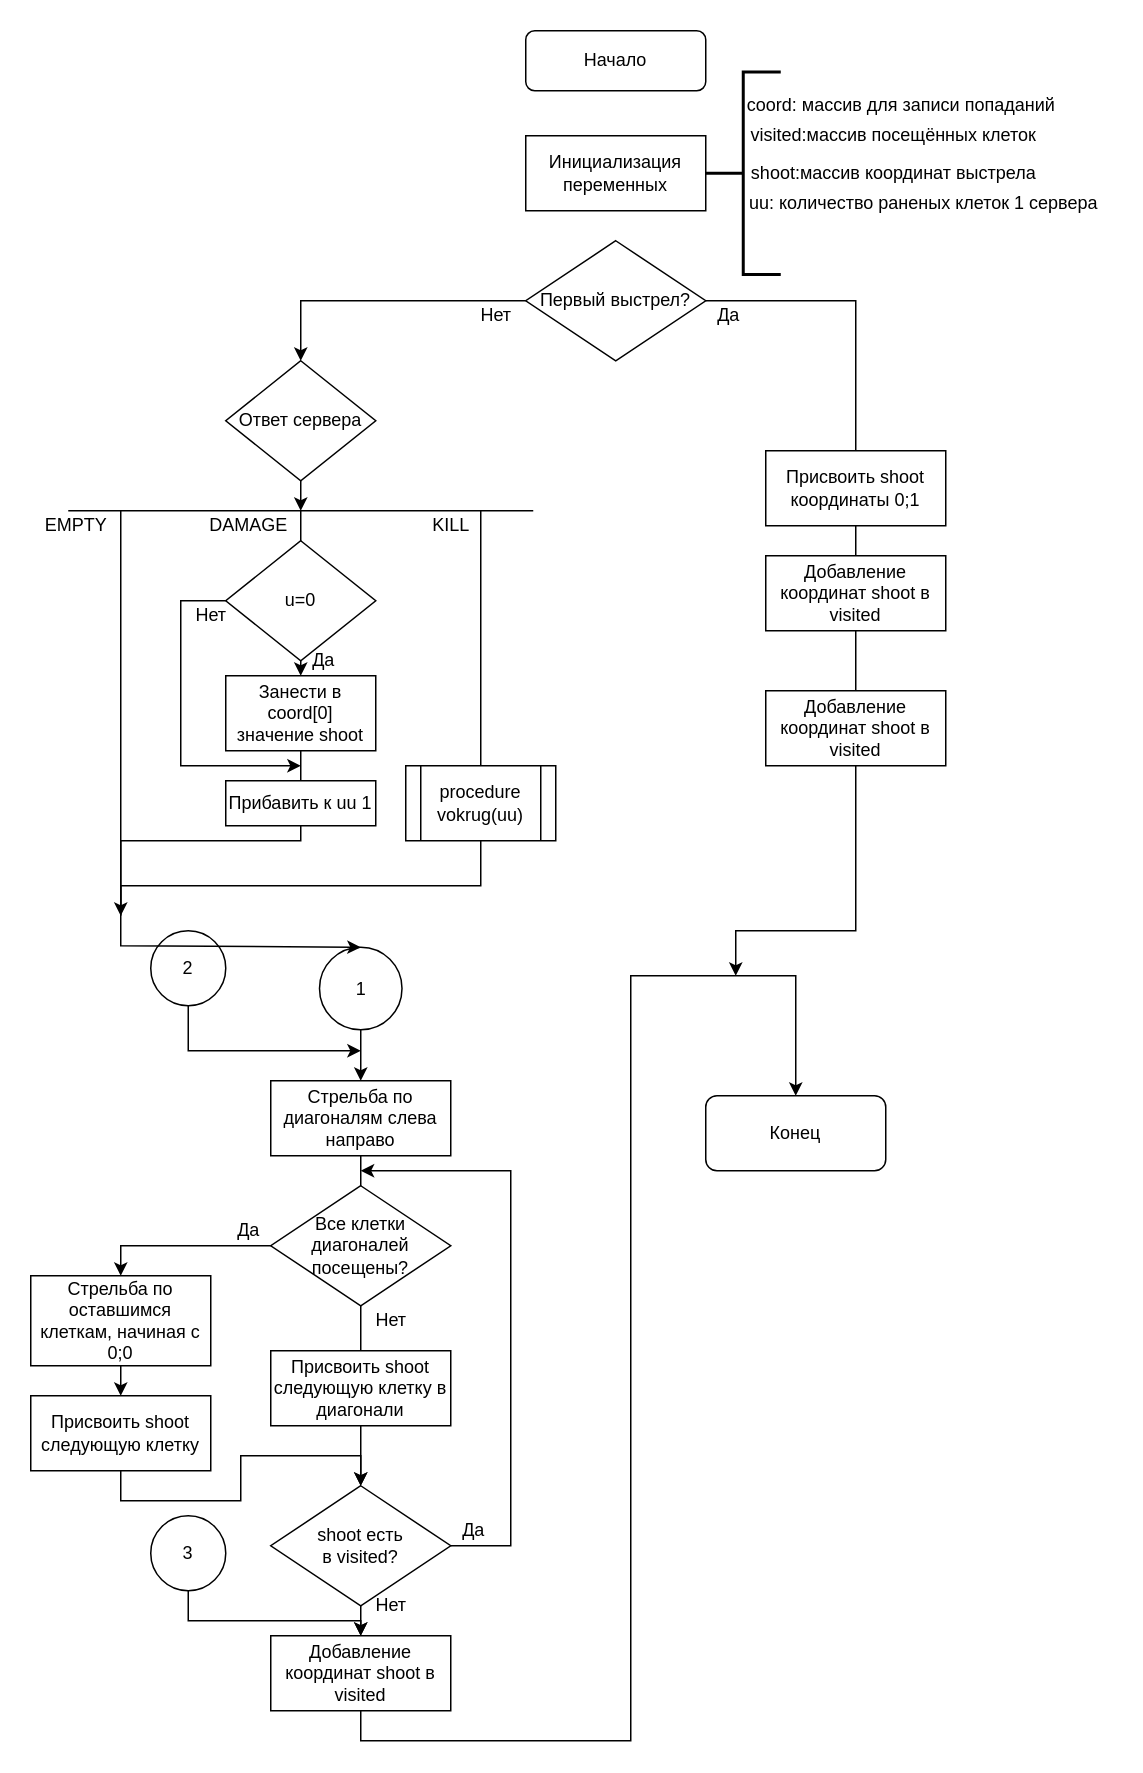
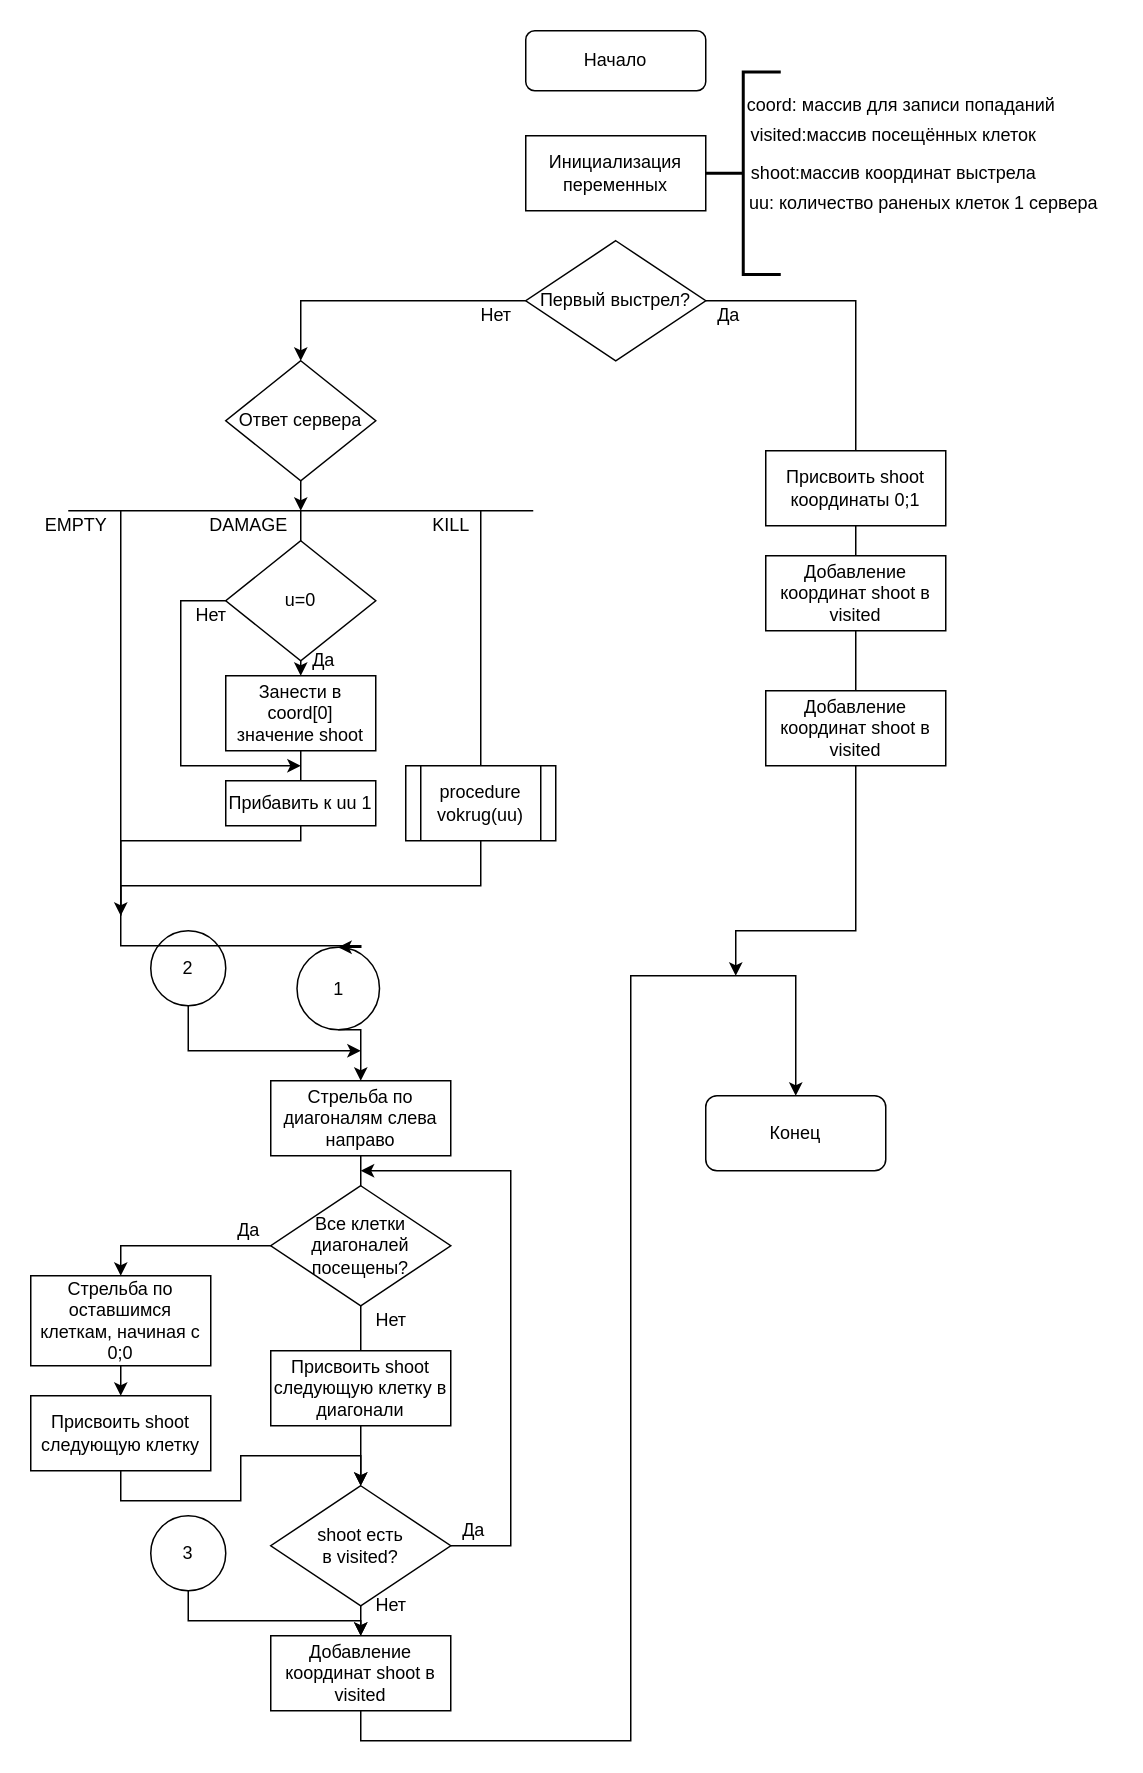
  <mxCell id="0" />
  <mxCell id="1" parent="0" />
  <mxCell id="2" style="edgeStyle=orthogonalEdgeStyle;rounded=0;orthogonalLoop=1;jettySize=auto;html=1;exitX=1;exitY=0.5;exitDx=0;exitDy=0;" parent="1" source="12" edge="1"><mxGeometry relative="1" as="geometry"><mxPoint x="490" y="650" as="targetPoint" /><Array as="points"><mxPoint x="570" y="200" /><mxPoint x="570" y="620" /></Array></mxGeometry></mxCell>
  <mxCell id="3" value="Начало" style="rounded=1;whiteSpace=wrap;html=1;" parent="1" vertex="1"><mxGeometry x="350" y="20" width="120" height="40" as="geometry" /></mxCell>
  <mxCell id="4" value="Инициализация переменных" style="rounded=0;whiteSpace=wrap;html=1;" parent="1" vertex="1"><mxGeometry x="350" y="90" width="120" height="50" as="geometry" /></mxCell>
  <mxCell id="5" value="" style="strokeWidth=2;html=1;shape=mxgraph.flowchart.annotation_2;align=left;labelPosition=right;pointerEvents=1;" parent="1" vertex="1"><mxGeometry x="470" y="47.5" width="50" height="135" as="geometry" /></mxCell>
  <mxCell id="6" value="coord: массив для записи попаданий" style="text;html=1;align=center;verticalAlign=middle;resizable=0;points=[];autosize=1;" parent="1" vertex="1"><mxGeometry x="490" y="60" width="220" height="20" as="geometry" /></mxCell>
  <mxCell id="7" style="edgeStyle=orthogonalEdgeStyle;rounded=0;orthogonalLoop=1;jettySize=auto;html=1;exitX=0.5;exitY=0;exitDx=0;exitDy=0;" edge="1" parent="1" source="8"><mxGeometry relative="1" as="geometry"><mxPoint x="570" y="300" as="targetPoint" /></mxGeometry></mxCell>
  <mxCell id="8" value="Присвоить shoot координаты 0;1" style="rounded=0;whiteSpace=wrap;html=1;" parent="1" vertex="1"><mxGeometry x="510" y="300" width="120" height="50" as="geometry" /></mxCell>
  <mxCell id="9" value="Добавление координат shoot в visited" style="rounded=0;whiteSpace=wrap;html=1;" parent="1" vertex="1"><mxGeometry x="510" y="370" width="120" height="50" as="geometry" /></mxCell>
  <mxCell id="10" value="visited:массив посещённых клеток" style="text;html=1;align=center;verticalAlign=middle;resizable=0;points=[];autosize=1;" parent="1" vertex="1"><mxGeometry x="490" y="80" width="210" height="20" as="geometry" /></mxCell>
  <mxCell id="11" style="edgeStyle=orthogonalEdgeStyle;rounded=0;orthogonalLoop=1;jettySize=auto;html=1;exitX=0;exitY=0.5;exitDx=0;exitDy=0;entryX=0.5;entryY=0;entryDx=0;entryDy=0;" edge="1" parent="1" source="12" target="42"><mxGeometry relative="1" as="geometry" /></mxCell>
  <mxCell id="12" value="Первый выстрел?" style="rhombus;whiteSpace=wrap;html=1;" parent="1" vertex="1"><mxGeometry x="350" y="160" width="120" height="80" as="geometry" /></mxCell>
  <mxCell id="13" value="Да" style="text;html=1;align=center;verticalAlign=middle;resizable=0;points=[];autosize=1;" parent="1" vertex="1"><mxGeometry x="470" y="200" width="30" height="20" as="geometry" /></mxCell>
  <mxCell id="14" style="edgeStyle=orthogonalEdgeStyle;rounded=0;orthogonalLoop=1;jettySize=auto;html=1;exitX=0.5;exitY=1;exitDx=0;exitDy=0;" parent="1" source="15" target="21" edge="1"><mxGeometry relative="1" as="geometry" /></mxCell>
  <mxCell id="15" value="Стрельба по диагоналям слева направо" style="rounded=0;whiteSpace=wrap;html=1;" parent="1" vertex="1"><mxGeometry x="180" y="720" width="120" height="50" as="geometry" /></mxCell>
  <mxCell id="16" value="Присвоить shoot следующую клетку в диагонали" style="rounded=0;whiteSpace=wrap;html=1;" parent="1" vertex="1"><mxGeometry x="180" y="900" width="120" height="50" as="geometry" /></mxCell>
  <mxCell id="17" value="shoot:массив координат выстрела" style="text;html=1;align=center;verticalAlign=middle;resizable=0;points=[];autosize=1;" parent="1" vertex="1"><mxGeometry x="490" y="105" width="210" height="20" as="geometry" /></mxCell>
  <mxCell id="18" value="Добавление координат shoot в visited" style="rounded=0;whiteSpace=wrap;html=1;" parent="1" vertex="1"><mxGeometry x="510" y="460" width="120" height="50" as="geometry" /></mxCell>
  <mxCell id="19" style="edgeStyle=orthogonalEdgeStyle;rounded=0;orthogonalLoop=1;jettySize=auto;html=1;exitX=1;exitY=0.5;exitDx=0;exitDy=0;" parent="1" source="21" edge="1"><mxGeometry relative="1" as="geometry"><mxPoint x="240" y="780" as="targetPoint" /><Array as="points"><mxPoint x="340" y="1030" /><mxPoint x="340" y="780" /></Array></mxGeometry></mxCell>
  <mxCell id="20" style="edgeStyle=orthogonalEdgeStyle;rounded=0;orthogonalLoop=1;jettySize=auto;html=1;exitX=0.5;exitY=1;exitDx=0;exitDy=0;entryX=0.5;entryY=0;entryDx=0;entryDy=0;" parent="1" source="21" target="27" edge="1"><mxGeometry relative="1" as="geometry" /></mxCell>
  <mxCell id="21" value="shoot есть &lt;br&gt;в visited?" style="rhombus;whiteSpace=wrap;html=1;" parent="1" vertex="1"><mxGeometry x="180" y="990" width="120" height="80" as="geometry" /></mxCell>
  <mxCell id="22" style="edgeStyle=orthogonalEdgeStyle;rounded=0;orthogonalLoop=1;jettySize=auto;html=1;exitX=0;exitY=0.5;exitDx=0;exitDy=0;" parent="1" source="23" target="29" edge="1"><mxGeometry relative="1" as="geometry"><mxPoint x="100" y="840" as="targetPoint" /><Array as="points"><mxPoint x="140" y="830" /><mxPoint x="140" y="830" /></Array></mxGeometry></mxCell>
  <mxCell id="23" value="Все клетки диагоналей посещены?" style="rhombus;whiteSpace=wrap;html=1;" parent="1" vertex="1"><mxGeometry x="180" y="790" width="120" height="80" as="geometry" /></mxCell>
  <mxCell id="24" value="Нет" style="text;html=1;align=center;verticalAlign=middle;resizable=0;points=[];autosize=1;" parent="1" vertex="1"><mxGeometry x="240" y="870" width="40" height="20" as="geometry" /></mxCell>
  <mxCell id="25" value="Да" style="text;html=1;align=center;verticalAlign=middle;resizable=0;points=[];autosize=1;" parent="1" vertex="1"><mxGeometry x="300" y="1010" width="30" height="20" as="geometry" /></mxCell>
  <mxCell id="26" style="edgeStyle=orthogonalEdgeStyle;rounded=0;orthogonalLoop=1;jettySize=auto;html=1;exitX=0.5;exitY=1;exitDx=0;exitDy=0;entryX=0.5;entryY=0;entryDx=0;entryDy=0;" edge="1" parent="1" source="27" target="61"><mxGeometry relative="1" as="geometry"><mxPoint x="530" y="650" as="targetPoint" /><Array as="points"><mxPoint x="240" y="1160" /><mxPoint x="420" y="1160" /><mxPoint x="420" y="650" /><mxPoint x="530" y="650" /></Array></mxGeometry></mxCell>
  <mxCell id="27" value="Добавление координат shoot в visited" style="rounded=0;whiteSpace=wrap;html=1;" parent="1" vertex="1"><mxGeometry x="180" y="1090" width="120" height="50" as="geometry" /></mxCell>
  <mxCell id="28" style="edgeStyle=orthogonalEdgeStyle;rounded=0;orthogonalLoop=1;jettySize=auto;html=1;exitX=0.5;exitY=1;exitDx=0;exitDy=0;entryX=0.5;entryY=0;entryDx=0;entryDy=0;" parent="1" source="29" target="31" edge="1"><mxGeometry relative="1" as="geometry" /></mxCell>
  <mxCell id="29" value="Стрельба по оставшимся &lt;br&gt;клеткам, начиная с 0;0" style="rounded=0;whiteSpace=wrap;html=1;" parent="1" vertex="1"><mxGeometry x="20" y="850" width="120" height="60" as="geometry" /></mxCell>
  <mxCell id="30" style="edgeStyle=orthogonalEdgeStyle;rounded=0;orthogonalLoop=1;jettySize=auto;html=1;exitX=0.5;exitY=1;exitDx=0;exitDy=0;entryX=0.5;entryY=0;entryDx=0;entryDy=0;" parent="1" source="31" target="21" edge="1"><mxGeometry relative="1" as="geometry"><Array as="points"><mxPoint x="80" y="1000" /><mxPoint x="160" y="1000" /><mxPoint x="160" y="970" /><mxPoint x="240" y="970" /></Array></mxGeometry></mxCell>
  <mxCell id="31" value="Присвоить shoot следующую клетку" style="rounded=0;whiteSpace=wrap;html=1;" parent="1" vertex="1"><mxGeometry x="20" y="930" width="120" height="50" as="geometry" /></mxCell>
  <mxCell id="32" value="Нет" style="text;html=1;align=center;verticalAlign=middle;resizable=0;points=[];autosize=1;" parent="1" vertex="1"><mxGeometry x="240" y="1060" width="40" height="20" as="geometry" /></mxCell>
  <mxCell id="33" value="Да" style="text;html=1;align=center;verticalAlign=middle;resizable=0;points=[];autosize=1;" parent="1" vertex="1"><mxGeometry x="150" y="810" width="30" height="20" as="geometry" /></mxCell>
  <mxCell id="34" value="uu: количество раненых клеток 1 сервера" style="text;html=1;align=center;verticalAlign=middle;resizable=0;points=[];autosize=1;" parent="1" vertex="1"><mxGeometry x="490" y="125" width="250" height="20" as="geometry" /></mxCell>
  <mxCell id="35" style="edgeStyle=orthogonalEdgeStyle;rounded=0;orthogonalLoop=1;jettySize=auto;html=1;exitX=0.5;exitY=1;exitDx=0;exitDy=0;" parent="1" source="36" edge="1"><mxGeometry relative="1" as="geometry"><mxPoint x="240" y="700" as="targetPoint" /><Array as="points"><mxPoint x="125" y="700" /></Array></mxGeometry></mxCell>
  <mxCell id="36" value="2" style="ellipse;whiteSpace=wrap;html=1;aspect=fixed;" parent="1" vertex="1"><mxGeometry x="100" y="620" width="50" height="50" as="geometry" /></mxCell>
  <mxCell id="37" style="edgeStyle=orthogonalEdgeStyle;rounded=0;orthogonalLoop=1;jettySize=auto;html=1;exitX=0.5;exitY=1;exitDx=0;exitDy=0;entryX=0.5;entryY=0;entryDx=0;entryDy=0;" parent="1" source="38" target="15" edge="1"><mxGeometry relative="1" as="geometry" /></mxCell>
- <mxCell id="38" value="1" style="ellipse;whiteSpace=wrap;html=1;aspect=fixed;" parent="1" vertex="1"><mxGeometry x="212.5" y="631" width="55" height="55" as="geometry" /></mxCell>
+ <mxCell id="38" value="1" style="ellipse;whiteSpace=wrap;html=1;aspect=fixed;" parent="1" vertex="1"><mxGeometry x="197.5" y="631" width="55" height="55" as="geometry" /></mxCell>
  <mxCell id="39" style="edgeStyle=orthogonalEdgeStyle;rounded=0;orthogonalLoop=1;jettySize=auto;html=1;exitX=0.5;exitY=1;exitDx=0;exitDy=0;entryX=0.5;entryY=0;entryDx=0;entryDy=0;" parent="1" source="40" target="27" edge="1"><mxGeometry relative="1" as="geometry"><Array as="points"><mxPoint x="125" y="1080" /><mxPoint x="240" y="1080" /></Array></mxGeometry></mxCell>
  <mxCell id="40" value="3" style="ellipse;whiteSpace=wrap;html=1;aspect=fixed;" parent="1" vertex="1"><mxGeometry x="100" y="1010" width="50" height="50" as="geometry" /></mxCell>
  <mxCell id="41" style="edgeStyle=orthogonalEdgeStyle;rounded=0;orthogonalLoop=1;jettySize=auto;html=1;exitX=0.5;exitY=1;exitDx=0;exitDy=0;" edge="1" source="42" parent="1"><mxGeometry relative="1" as="geometry"><mxPoint x="200" y="340" as="targetPoint" /></mxGeometry></mxCell>
  <mxCell id="42" value="Ответ сервера" style="rhombus;whiteSpace=wrap;html=1;" vertex="1" parent="1"><mxGeometry x="150" y="240" width="100" height="80" as="geometry" /></mxCell>
  <mxCell id="43" value="" style="endArrow=none;html=1;" edge="1" parent="1"><mxGeometry width="50" height="50" relative="1" as="geometry"><mxPoint x="45" y="340" as="sourcePoint" /><mxPoint x="355" y="340" as="targetPoint" /></mxGeometry></mxCell>
  <mxCell id="44" value="" style="endArrow=none;html=1;exitX=0.5;exitY=0;exitDx=0;exitDy=0;" edge="1" parent="1"><mxGeometry width="50" height="50" relative="1" as="geometry"><mxPoint x="80" y="610" as="sourcePoint" /><mxPoint x="80" y="340" as="targetPoint" /></mxGeometry></mxCell>
  <mxCell id="45" value="" style="endArrow=none;html=1;" edge="1" parent="1"><mxGeometry width="50" height="50" relative="1" as="geometry"><mxPoint x="200" y="380" as="sourcePoint" /><mxPoint x="200" y="340" as="targetPoint" /></mxGeometry></mxCell>
  <mxCell id="46" value="" style="endArrow=none;html=1;exitX=0.5;exitY=0;exitDx=0;exitDy=0;" edge="1" source="52" parent="1"><mxGeometry width="50" height="50" relative="1" as="geometry"><mxPoint x="320" y="380" as="sourcePoint" /><mxPoint x="320" y="340" as="targetPoint" /></mxGeometry></mxCell>
  <mxCell id="47" value="EMPTY" style="text;html=1;align=center;verticalAlign=middle;resizable=0;points=[];autosize=1;" vertex="1" parent="1"><mxGeometry x="20" y="340" width="60" height="20" as="geometry" /></mxCell>
  <mxCell id="48" value="DAMAGE" style="text;html=1;align=center;verticalAlign=middle;resizable=0;points=[];autosize=1;" vertex="1" parent="1"><mxGeometry x="130" y="340" width="70" height="20" as="geometry" /></mxCell>
  <mxCell id="49" value="KILL" style="text;html=1;align=center;verticalAlign=middle;resizable=0;points=[];autosize=1;" vertex="1" parent="1"><mxGeometry x="280" y="340" width="40" height="20" as="geometry" /></mxCell>
  <mxCell id="50" style="edgeStyle=orthogonalEdgeStyle;rounded=0;orthogonalLoop=1;jettySize=auto;html=1;entryX=0.5;entryY=0;entryDx=0;entryDy=0;exitX=0.5;exitY=1;exitDx=0;exitDy=0;" edge="1" source="53" parent="1"><mxGeometry relative="1" as="geometry"><mxPoint x="200" y="560" as="sourcePoint" /><Array as="points"><mxPoint x="200" y="560" /><mxPoint x="80" y="560" /></Array><mxPoint x="80" y="610" as="targetPoint" /></mxGeometry></mxCell>
  <mxCell id="51" style="edgeStyle=orthogonalEdgeStyle;rounded=0;orthogonalLoop=1;jettySize=auto;html=1;exitX=0.5;exitY=1;exitDx=0;exitDy=0;entryX=0.5;entryY=0;entryDx=0;entryDy=0;" edge="1" source="52" parent="1" target="38"><mxGeometry relative="1" as="geometry"><mxPoint x="250" y="630" as="targetPoint" /><Array as="points"><mxPoint x="320" y="590" /><mxPoint x="80" y="590" /><mxPoint x="80" y="630" /><mxPoint x="240" y="630" /></Array></mxGeometry></mxCell>
  <mxCell id="52" value="procedure&lt;br&gt;vokrug(uu)" style="shape=process;whiteSpace=wrap;html=1;backgroundOutline=1;" vertex="1" parent="1"><mxGeometry x="270" y="510" width="100" height="50" as="geometry" /></mxCell>
  <mxCell id="53" value="&lt;div&gt;Занести в coord[0] значение shoot&lt;/div&gt;" style="rounded=0;whiteSpace=wrap;html=1;" vertex="1" parent="1"><mxGeometry x="150" y="450" width="100" height="50" as="geometry" /></mxCell>
  <mxCell id="54" style="edgeStyle=orthogonalEdgeStyle;rounded=0;orthogonalLoop=1;jettySize=auto;html=1;exitX=0.5;exitY=1;exitDx=0;exitDy=0;entryX=0.5;entryY=0;entryDx=0;entryDy=0;" edge="1" source="56" target="53" parent="1"><mxGeometry relative="1" as="geometry" /></mxCell>
  <mxCell id="55" style="edgeStyle=orthogonalEdgeStyle;rounded=0;orthogonalLoop=1;jettySize=auto;html=1;exitX=0;exitY=0.5;exitDx=0;exitDy=0;" edge="1" source="56" parent="1"><mxGeometry relative="1" as="geometry"><mxPoint x="200" y="510" as="targetPoint" /><Array as="points"><mxPoint x="120" y="400" /></Array></mxGeometry></mxCell>
  <mxCell id="56" value="u=0" style="rhombus;whiteSpace=wrap;html=1;" vertex="1" parent="1"><mxGeometry x="150" y="360" width="100" height="80" as="geometry" /></mxCell>
  <mxCell id="57" value="Да" style="text;html=1;align=center;verticalAlign=middle;resizable=0;points=[];autosize=1;" vertex="1" parent="1"><mxGeometry x="200" y="430" width="30" height="20" as="geometry" /></mxCell>
  <mxCell id="58" value="Нет" style="text;html=1;align=center;verticalAlign=middle;resizable=0;points=[];autosize=1;" vertex="1" parent="1"><mxGeometry x="120" y="400" width="40" height="20" as="geometry" /></mxCell>
  <mxCell id="59" value="&lt;span&gt;Прибавить к uu 1&lt;/span&gt;" style="rounded=0;whiteSpace=wrap;html=1;" vertex="1" parent="1"><mxGeometry x="150" y="520" width="100" height="30" as="geometry" /></mxCell>
  <mxCell id="60" value="Нет" style="text;html=1;align=center;verticalAlign=middle;resizable=0;points=[];autosize=1;" vertex="1" parent="1"><mxGeometry x="310" y="200" width="40" height="20" as="geometry" /></mxCell>
  <mxCell id="61" value="Конец" style="rounded=1;whiteSpace=wrap;html=1;" vertex="1" parent="1"><mxGeometry x="470" y="730" width="120" height="50" as="geometry" /></mxCell>
